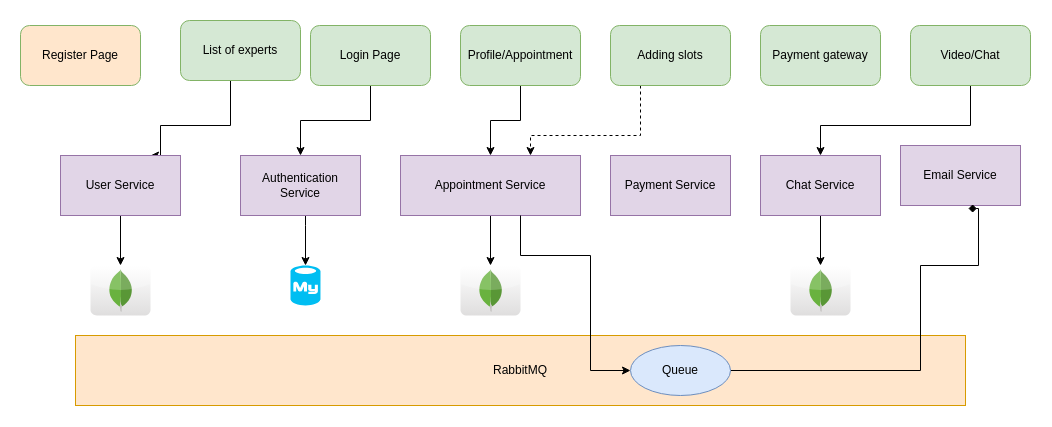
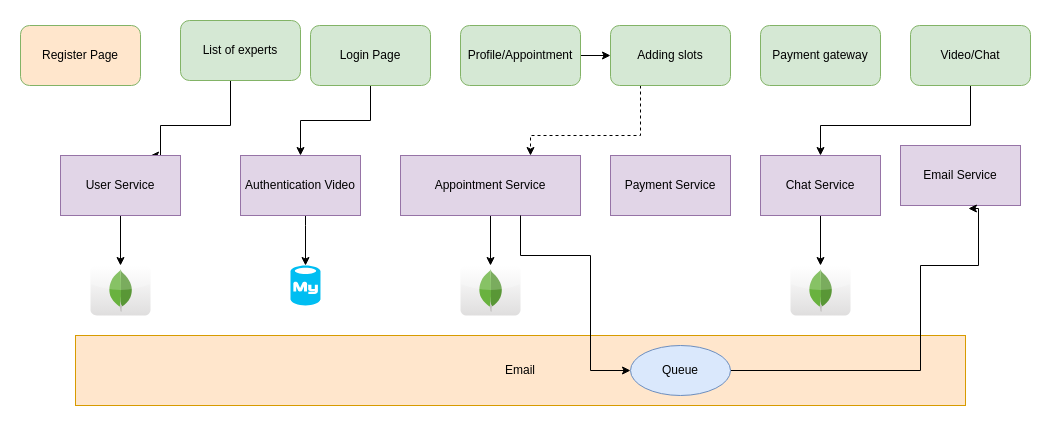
  <mxCell id="0" />
  <mxCell id="1" parent="0" />
  <mxCell id="2" style="edgeStyle=orthogonalEdgeStyle;rounded=0;orthogonalLoop=1;jettySize=auto;html=1;entryX=0.5;entryY=0;entryDx=0;entryDy=0;" edge="1" parent="1" source="3" target="21"><mxGeometry relative="1" as="geometry" /></mxCell>
  <mxCell id="3" value="Login Page" style="rounded=1;whiteSpace=wrap;html=1;fillColor=#d5e8d4;strokeColor=#82b366;" vertex="1" parent="1"><mxGeometry x="310" y="25" width="120" height="60" as="geometry" /></mxCell>
  <mxCell id="4" value="Register Page" style="rounded=1;whiteSpace=wrap;html=1;fillColor=#ffe6cc;strokeColor=#82b366;" vertex="1" parent="1"><mxGeometry x="20" y="25" width="120" height="60" as="geometry" /></mxCell>
  <mxCell id="5" value="Payment gateway" style="rounded=1;whiteSpace=wrap;html=1;fillColor=#d5e8d4;strokeColor=#82b366;" vertex="1" parent="1"><mxGeometry x="760" y="25" width="120" height="60" as="geometry" /></mxCell>
  <mxCell id="6" style="edgeStyle=orthogonalEdgeStyle;rounded=0;orthogonalLoop=1;jettySize=auto;html=1;dashed=1;" edge="1" parent="1" source="7" target="19"><mxGeometry relative="1" as="geometry"><Array as="points"><mxPoint x="640" y="135" /><mxPoint x="530" y="135" /></Array></mxGeometry></mxCell>
  <mxCell id="7" value="Adding slots" style="rounded=1;whiteSpace=wrap;html=1;fillColor=#d5e8d4;strokeColor=#82b366;" vertex="1" parent="1"><mxGeometry x="610" y="25" width="120" height="60" as="geometry" /></mxCell>
- <mxCell id="8" value="" style="edgeStyle=orthogonalEdgeStyle;rounded=0;orthogonalLoop=1;jettySize=auto;html=1;" edge="1" parent="1" source="9" target="19"><mxGeometry relative="1" as="geometry" /></mxCell>
+ <mxCell id="8" value="" style="edgeStyle=orthogonalEdgeStyle;rounded=0;orthogonalLoop=1;jettySize=auto;html=1;" edge="1" parent="1" source="9" target="7"><mxGeometry relative="1" as="geometry" /></mxCell>
  <mxCell id="9" value="Profile/Appointment" style="rounded=1;whiteSpace=wrap;html=1;fillColor=#d5e8d4;strokeColor=#82b366;" vertex="1" parent="1"><mxGeometry x="460" y="25" width="120" height="60" as="geometry" /></mxCell>
  <mxCell id="10" style="edgeStyle=orthogonalEdgeStyle;rounded=0;orthogonalLoop=1;jettySize=auto;html=1;entryX=0.75;entryY=0;entryDx=0;entryDy=0;" edge="1" parent="1" source="11" target="23"><mxGeometry relative="1" as="geometry"><Array as="points"><mxPoint x="230" y="125" /><mxPoint x="160" y="125" /><mxPoint x="160" y="155" /></Array></mxGeometry></mxCell>
  <mxCell id="11" value="List of experts" style="rounded=1;whiteSpace=wrap;html=1;fillColor=#d5e8d4;strokeColor=#82b366;" vertex="1" parent="1"><mxGeometry x="180" y="20" width="120" height="60" as="geometry" /></mxCell>
  <mxCell id="12" style="edgeStyle=orthogonalEdgeStyle;rounded=0;orthogonalLoop=1;jettySize=auto;html=1;" edge="1" parent="1" source="13" target="16"><mxGeometry relative="1" as="geometry"><Array as="points"><mxPoint x="970" y="125" /><mxPoint x="820" y="125" /></Array></mxGeometry></mxCell>
  <mxCell id="13" value="Video/Chat" style="rounded=1;whiteSpace=wrap;html=1;fillColor=#d5e8d4;strokeColor=#82b366;" vertex="1" parent="1"><mxGeometry x="910" y="25" width="120" height="60" as="geometry" /></mxCell>
  <mxCell id="14" value="Email Service" style="rounded=0;whiteSpace=wrap;html=1;fillColor=#e1d5e7;strokeColor=#9673a6;" vertex="1" parent="1"><mxGeometry x="900" y="145" width="120" height="60" as="geometry" /></mxCell>
  <mxCell id="15" style="edgeStyle=orthogonalEdgeStyle;rounded=0;orthogonalLoop=1;jettySize=auto;html=1;" edge="1" parent="1" source="16" target="27"><mxGeometry relative="1" as="geometry" /></mxCell>
  <mxCell id="16" value="Chat Service" style="rounded=0;whiteSpace=wrap;html=1;fillColor=#e1d5e7;strokeColor=#9673a6;" vertex="1" parent="1"><mxGeometry x="760" y="155" width="120" height="60" as="geometry" /></mxCell>
  <mxCell id="17" value="Payment Service" style="rounded=0;whiteSpace=wrap;html=1;fillColor=#e1d5e7;strokeColor=#9673a6;" vertex="1" parent="1"><mxGeometry x="610" y="155" width="120" height="60" as="geometry" /></mxCell>
  <mxCell id="18" style="edgeStyle=orthogonalEdgeStyle;rounded=0;orthogonalLoop=1;jettySize=auto;html=1;" edge="1" parent="1" source="19" target="26"><mxGeometry relative="1" as="geometry" /></mxCell>
  <mxCell id="19" value="Appointment Service" style="rounded=0;whiteSpace=wrap;html=1;fillColor=#e1d5e7;strokeColor=#9673a6;" vertex="1" parent="1"><mxGeometry x="400" y="155" width="180" height="60" as="geometry" /></mxCell>
  <mxCell id="20" style="edgeStyle=orthogonalEdgeStyle;rounded=0;orthogonalLoop=1;jettySize=auto;html=1;" edge="1" parent="1" source="21" target="28"><mxGeometry relative="1" as="geometry"><Array as="points"><mxPoint x="305" y="225" /><mxPoint x="305" y="225" /></Array></mxGeometry></mxCell>
- <mxCell id="21" value="Authentication Service" style="rounded=0;whiteSpace=wrap;html=1;fillColor=#e1d5e7;strokeColor=#9673a6;" vertex="1" parent="1"><mxGeometry x="240" y="155" width="120" height="60" as="geometry" /></mxCell>
+ <mxCell id="21" value="Authentication Video" style="rounded=0;whiteSpace=wrap;html=1;fillColor=#e1d5e7;strokeColor=#9673a6;" vertex="1" parent="1"><mxGeometry x="240" y="155" width="120" height="60" as="geometry" /></mxCell>
  <mxCell id="22" style="edgeStyle=orthogonalEdgeStyle;rounded=0;orthogonalLoop=1;jettySize=auto;html=1;" edge="1" parent="1" source="23" target="25"><mxGeometry relative="1" as="geometry" /></mxCell>
  <mxCell id="23" value="User Service" style="rounded=0;whiteSpace=wrap;html=1;fillColor=#e1d5e7;strokeColor=#9673a6;" vertex="1" parent="1"><mxGeometry x="60" y="155" width="120" height="60" as="geometry" /></mxCell>
- <mxCell id="24" value="RabbitMQ" style="rounded=0;whiteSpace=wrap;html=1;fillColor=#ffe6cc;strokeColor=#d79b00;" vertex="1" parent="1"><mxGeometry x="75" y="335" width="890" height="70" as="geometry" /></mxCell>
+ <mxCell id="24" value="Email" style="rounded=0;whiteSpace=wrap;html=1;fillColor=#ffe6cc;strokeColor=#d79b00;" vertex="1" parent="1"><mxGeometry x="75" y="335" width="890" height="70" as="geometry" /></mxCell>
  <mxCell id="25" value="" style="dashed=0;outlineConnect=0;html=1;align=center;labelPosition=center;verticalLabelPosition=bottom;verticalAlign=top;shape=mxgraph.webicons.mongodb;gradientColor=#DFDEDE" vertex="1" parent="1"><mxGeometry x="90" y="265" width="60" height="50" as="geometry" /></mxCell>
  <mxCell id="26" value="" style="dashed=0;outlineConnect=0;html=1;align=center;labelPosition=center;verticalLabelPosition=bottom;verticalAlign=top;shape=mxgraph.webicons.mongodb;gradientColor=#DFDEDE" vertex="1" parent="1"><mxGeometry x="460" y="265" width="60" height="50" as="geometry" /></mxCell>
  <mxCell id="27" value="" style="dashed=0;outlineConnect=0;html=1;align=center;labelPosition=center;verticalLabelPosition=bottom;verticalAlign=top;shape=mxgraph.webicons.mongodb;gradientColor=#DFDEDE" vertex="1" parent="1"><mxGeometry x="790" y="265" width="60" height="50" as="geometry" /></mxCell>
  <mxCell id="28" value="" style="verticalLabelPosition=bottom;html=1;verticalAlign=top;align=center;strokeColor=none;fillColor=#00BEF2;shape=mxgraph.azure.mysql_database;" vertex="1" parent="1"><mxGeometry x="290" y="265" width="30" height="40" as="geometry" /></mxCell>
- <mxCell id="29" style="edgeStyle=orthogonalEdgeStyle;rounded=0;orthogonalLoop=1;jettySize=auto;html=1;entryX=0.566;entryY=1.05;entryDx=0;entryDy=0;entryPerimeter=0;endArrow=diamond;" edge="1" parent="1" source="30" target="14"><mxGeometry relative="1" as="geometry"><Array as="points"><mxPoint x="920" y="370" /><mxPoint x="920" y="265" /><mxPoint x="978" y="265" /></Array></mxGeometry></mxCell>
+ <mxCell id="29" style="edgeStyle=orthogonalEdgeStyle;rounded=0;orthogonalLoop=1;jettySize=auto;html=1;entryX=0.566;entryY=1.05;entryDx=0;entryDy=0;entryPerimeter=0;" edge="1" parent="1" source="30" target="14"><mxGeometry relative="1" as="geometry"><Array as="points"><mxPoint x="920" y="370" /><mxPoint x="920" y="265" /><mxPoint x="978" y="265" /></Array></mxGeometry></mxCell>
  <mxCell id="30" value="Queue" style="ellipse;whiteSpace=wrap;html=1;fillColor=#dae8fc;strokeColor=#6c8ebf;" vertex="1" parent="1"><mxGeometry x="630" y="345" width="100" height="50" as="geometry" /></mxCell>
  <mxCell id="31" style="edgeStyle=orthogonalEdgeStyle;rounded=0;orthogonalLoop=1;jettySize=auto;html=1;entryX=0;entryY=0.5;entryDx=0;entryDy=0;" edge="1" parent="1" source="19" target="30"><mxGeometry relative="1" as="geometry"><Array as="points"><mxPoint x="520" y="255" /><mxPoint x="590" y="255" /><mxPoint x="590" y="370" /></Array></mxGeometry></mxCell>
